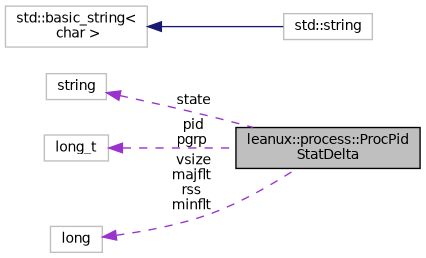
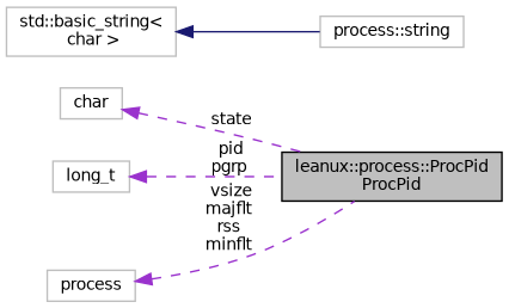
  digraph {
    rankdir=LR
    node [color=grey75 fontname=Helvetica fontsize=10 shape=record]
    edge [color=darkorchid3 dir=back fontname=Helvetica fontsize=10 labelfontname=Helvetica labelfontsize=10 style=dashed]
-   n1 [color=black fillcolor=grey75 fontcolor=black height=0.2 label="leanux::process::ProcPid\lStatDelta" style=filled width=0.4]
-   n2 [height=0.2 label=string width=0.4]
+   n1 [color=black fillcolor=grey75 fontcolor=black height=0.2 label="leanux::process::ProcPid\lProcPid" style=filled width=0.4]
+   n2 [height=0.2 label=char width=0.4]
    n3 [height=0.2 label=long_t width=0.4]
-   n4 [height=0.2 label="std::string" width=0.4]
+   n4 [height=0.2 label="process::string" width=0.4]
    n5 [height=0.2 label="std::basic_string\<\l char \>" width=0.4]
-   n6 [height=0.2 label=long width=0.4]
+   n6 [height=0.2 label=process width=0.4]
    n2 -> n1 [label=" state"]
    n3 -> n1 [label=" pid\npgrp"]
    n5 -> n4 [color=midnightblue style=solid]
    n6 -> n1 [label=" vsize\nmajflt\nrss\nminflt"]
  }
